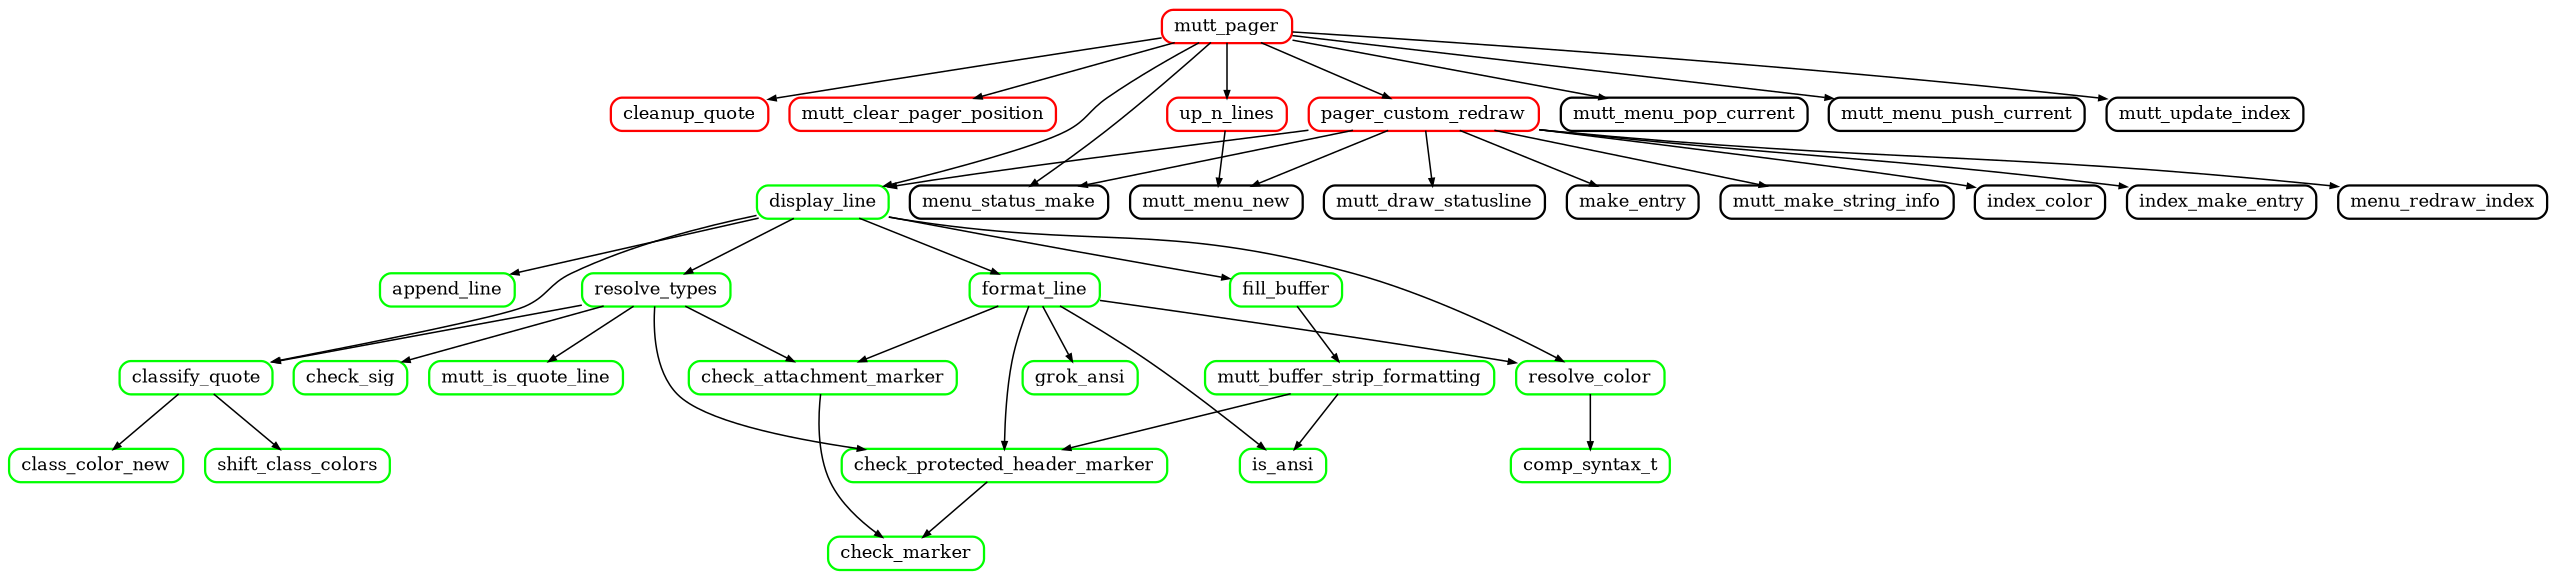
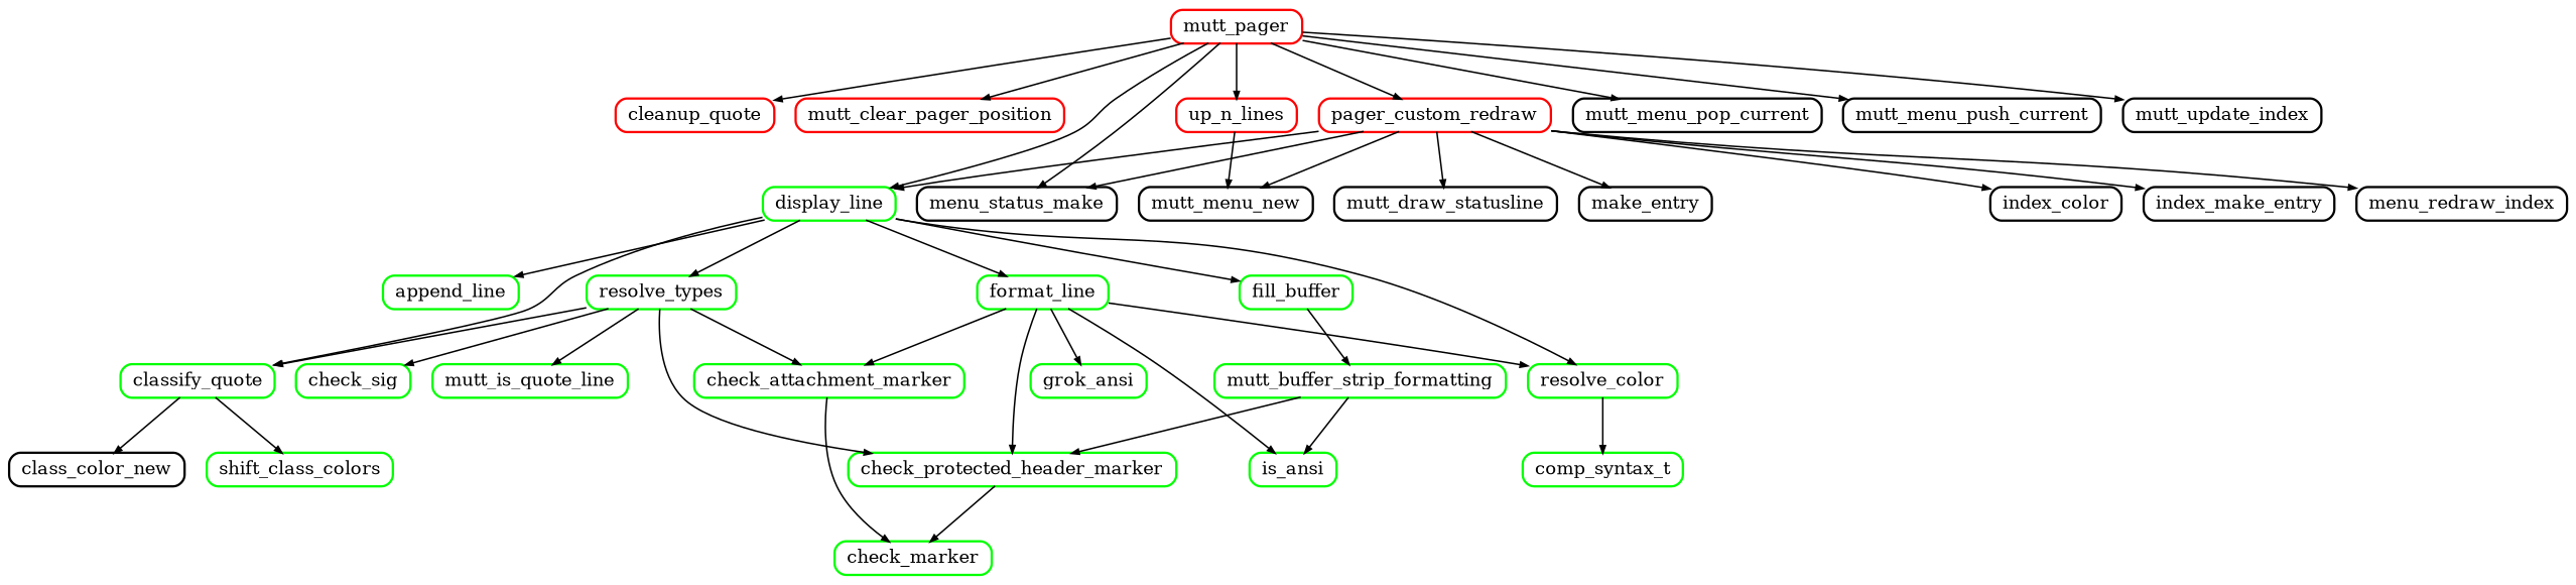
  digraph {
    compound=true
    nodesep=0.2
    rankdir=TB
    ranksep=0.5
    node [color="#00ff00" fillcolor="#ffffff" fontsize=12 penwidth=1.5 shape=Mrecord style=filled]
    edge [arrowsize=0.5 penwidth=1.0]
    cleanup_quote [color="#ff0000" height=0.2]
    mutt_clear_pager_position [color="#ff0000" height=0.2]
    mutt_pager [color="#ff0000" height=0.2]
    pager_custom_redraw [color="#ff0000" height=0.2]
    up_n_lines [color="#ff0000" height=0.2]
    display_line [height=0.2]
    mutt_menu_pop_current [color="#000000" height=0.2]
    mutt_menu_push_current [color="#000000" height=0.2]
    mutt_update_index [color="#000000" height=0.2]
    n10 [color="#000000" height=0.2 label=menu_status_make]
    mutt_menu_new [color="#000000" height=0.2]
    index_color [color="#000000" height=0.2]
    index_make_entry [color="#000000" height=0.2]
    menu_redraw_index [color="#000000" height=0.2]
    mutt_draw_statusline [color="#000000" height=0.2]
    make_entry [color="#000000" height=0.2]
-   mutt_make_string_info [color="#000000" height=0.2]
    append_line [height=0.2]
    classify_quote [height=0.2]
    fill_buffer [height=0.2]
    format_line [height=0.2]
    resolve_color [height=0.2]
    resolve_types [height=0.2]
    check_attachment_marker [height=0.2]
    check_marker [height=0.2]
    check_protected_header_marker [height=0.2]
    check_sig [height=0.2]
-   class_color_new [height=0.2]
+   class_color_new [color="#000000" height=0.2]
    shift_class_colors [height=0.2]
    comp_syntax_t [height=0.2]
    mutt_buffer_strip_formatting [height=0.2]
    grok_ansi [height=0.2]
    is_ansi [height=0.2]
    mutt_is_quote_line [height=0.2]
    mutt_pager -> cleanup_quote
    mutt_pager -> mutt_clear_pager_position
    mutt_pager -> pager_custom_redraw
    mutt_pager -> up_n_lines
    mutt_pager -> display_line
    mutt_pager -> mutt_menu_pop_current
    mutt_pager -> mutt_menu_push_current
    mutt_pager -> mutt_update_index
    mutt_pager -> n10
    pager_custom_redraw -> display_line
    pager_custom_redraw -> n10
    pager_custom_redraw -> mutt_menu_new
    pager_custom_redraw -> index_color
    pager_custom_redraw -> index_make_entry
    pager_custom_redraw -> menu_redraw_index
    pager_custom_redraw -> mutt_draw_statusline
    pager_custom_redraw -> make_entry
-   pager_custom_redraw -> mutt_make_string_info
    up_n_lines -> mutt_menu_new
    display_line -> append_line
    display_line -> classify_quote
    display_line -> fill_buffer
    display_line -> format_line
    display_line -> resolve_color
    display_line -> resolve_types
    classify_quote -> class_color_new
    classify_quote -> shift_class_colors
    fill_buffer -> mutt_buffer_strip_formatting
    format_line -> resolve_color
    format_line -> check_attachment_marker
    format_line -> check_protected_header_marker
    format_line -> grok_ansi
    format_line -> is_ansi
    resolve_color -> comp_syntax_t
    resolve_types -> classify_quote
    resolve_types -> check_attachment_marker
    resolve_types -> check_protected_header_marker
    resolve_types -> check_sig
    resolve_types -> mutt_is_quote_line
    check_attachment_marker -> check_marker
    check_protected_header_marker -> check_marker
    mutt_buffer_strip_formatting -> check_protected_header_marker
    mutt_buffer_strip_formatting -> is_ansi
  }
